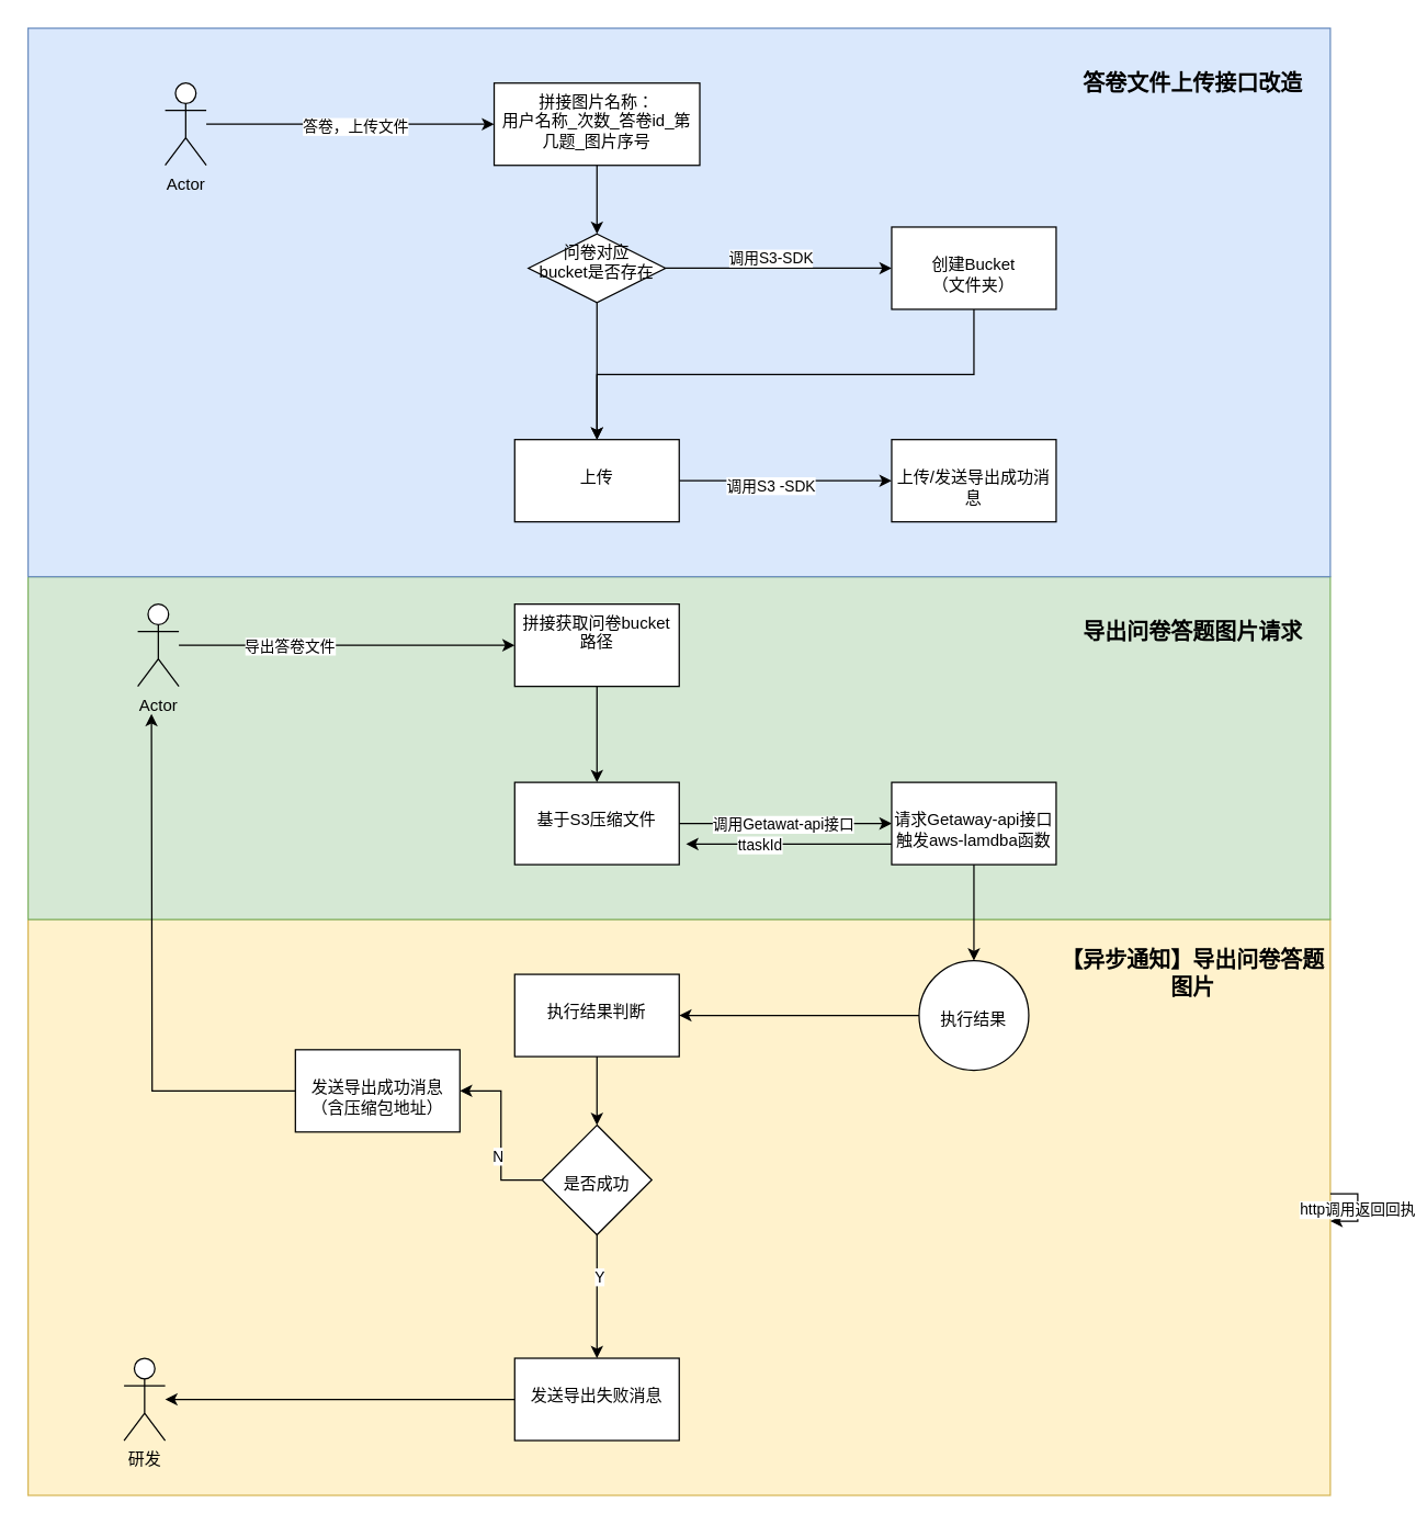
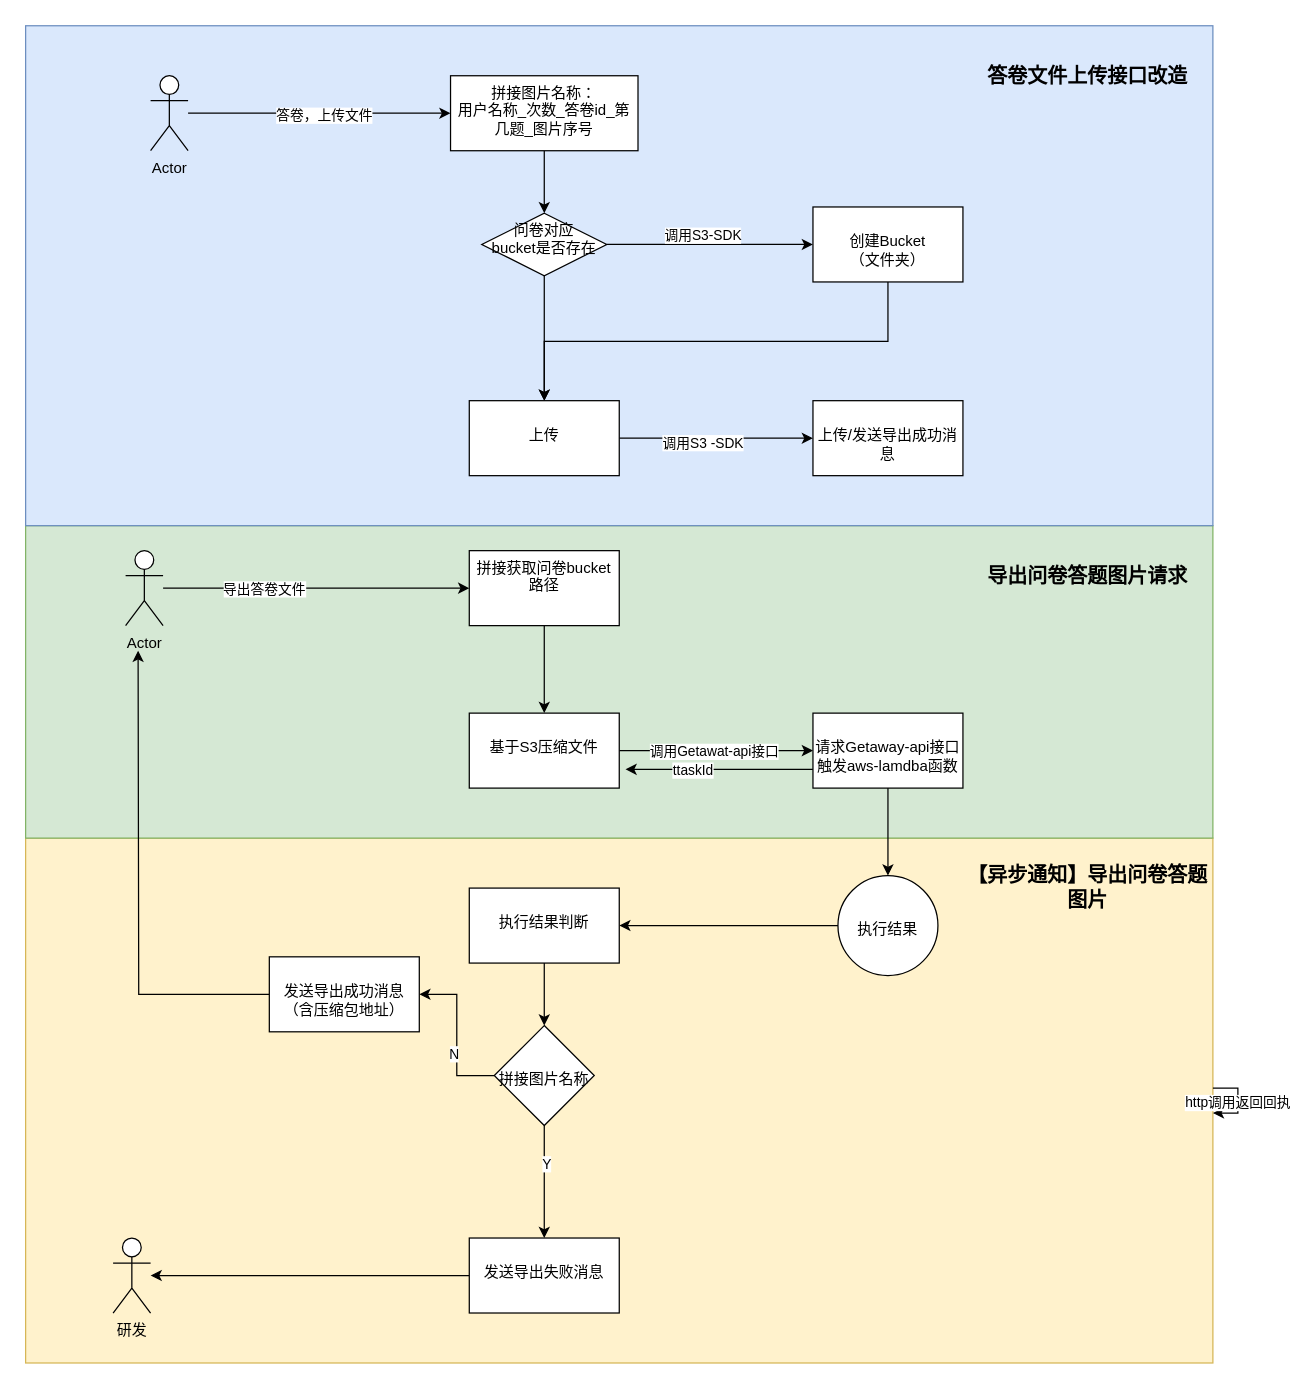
  <mxCell id="0" />
  <mxCell id="1" parent="0" />
  <mxCell id="2" value="" style="rounded=0;whiteSpace=wrap;html=1;fillColor=#fff2cc;strokeColor=#d6b656;" vertex="1" parent="1"><mxGeometry x="20" y="670" width="950" height="420" as="geometry" /></mxCell>
  <mxCell id="3" value="" style="rounded=0;whiteSpace=wrap;html=1;fillColor=#d5e8d4;strokeColor=#82b366;" vertex="1" parent="1"><mxGeometry x="20" y="420" width="950" height="250" as="geometry" /></mxCell>
  <mxCell id="4" value="" style="rounded=0;whiteSpace=wrap;html=1;fillColor=#dae8fc;strokeColor=#6c8ebf;" vertex="1" parent="1"><mxGeometry x="20" y="20" width="950" height="400" as="geometry" /></mxCell>
  <mxCell id="5" value="" style="edgeStyle=orthogonalEdgeStyle;rounded=0;orthogonalLoop=1;jettySize=auto;html=1;" edge="1" parent="1" source="7" target="9"><mxGeometry relative="1" as="geometry" /></mxCell>
  <mxCell id="6" value="答卷，上传文件" style="edgeLabel;html=1;align=center;verticalAlign=middle;resizable=0;points=[];" vertex="1" connectable="0" parent="5"><mxGeometry x="0.03" y="-1" relative="1" as="geometry"><mxPoint as="offset" /></mxGeometry></mxCell>
  <mxCell id="7" value="Actor" style="shape=umlActor;verticalLabelPosition=bottom;verticalAlign=top;html=1;outlineConnect=0;" vertex="1" parent="1"><mxGeometry x="120" y="60" width="30" height="60" as="geometry" /></mxCell>
  <mxCell id="8" value="" style="edgeStyle=orthogonalEdgeStyle;rounded=0;orthogonalLoop=1;jettySize=auto;html=1;" edge="1" parent="1" source="9" target="13"><mxGeometry relative="1" as="geometry" /></mxCell>
  <mxCell id="9" value="拼接图片名称：&lt;br&gt;用户名称_次数_答卷id_第几题_图片序号" style="whiteSpace=wrap;html=1;verticalAlign=top;" vertex="1" parent="1"><mxGeometry x="360" y="60" width="150" height="60" as="geometry" /></mxCell>
  <mxCell id="10" value="" style="edgeStyle=orthogonalEdgeStyle;rounded=0;orthogonalLoop=1;jettySize=auto;html=1;" edge="1" parent="1" source="13" target="15"><mxGeometry relative="1" as="geometry" /></mxCell>
  <mxCell id="11" value="调用S3-SDK" style="edgeLabel;html=1;align=center;verticalAlign=middle;resizable=0;points=[];" vertex="1" connectable="0" parent="10"><mxGeometry x="-0.371" y="8" relative="1" as="geometry"><mxPoint x="24" as="offset" /></mxGeometry></mxCell>
  <mxCell id="12" value="" style="edgeStyle=orthogonalEdgeStyle;rounded=0;orthogonalLoop=1;jettySize=auto;html=1;" edge="1" parent="1" source="13" target="18"><mxGeometry relative="1" as="geometry" /></mxCell>
  <mxCell id="13" value="问卷对应&lt;br&gt;bucket是否存在" style="rhombus;whiteSpace=wrap;html=1;verticalAlign=top;" vertex="1" parent="1"><mxGeometry x="385" y="170" width="100" height="50" as="geometry" /></mxCell>
  <mxCell id="14" style="edgeStyle=orthogonalEdgeStyle;rounded=0;orthogonalLoop=1;jettySize=auto;html=1;exitX=0.5;exitY=1;exitDx=0;exitDy=0;entryX=0.5;entryY=0;entryDx=0;entryDy=0;" edge="1" parent="1" source="15" target="18"><mxGeometry relative="1" as="geometry" /></mxCell>
  <mxCell id="15" value="&lt;br&gt;创建Bucket&lt;br&gt;（文件夹）" style="whiteSpace=wrap;html=1;verticalAlign=top;" vertex="1" parent="1"><mxGeometry x="650" y="165" width="120" height="60" as="geometry" /></mxCell>
  <mxCell id="16" value="" style="edgeStyle=orthogonalEdgeStyle;rounded=0;orthogonalLoop=1;jettySize=auto;html=1;" edge="1" parent="1" source="18" target="27"><mxGeometry relative="1" as="geometry" /></mxCell>
  <mxCell id="17" value="调用S3 -SDK" style="edgeLabel;html=1;align=center;verticalAlign=middle;resizable=0;points=[];" vertex="1" connectable="0" parent="16"><mxGeometry x="-0.148" y="-3" relative="1" as="geometry"><mxPoint as="offset" /></mxGeometry></mxCell>
  <mxCell id="18" value="&lt;br&gt;上传" style="whiteSpace=wrap;html=1;verticalAlign=top;" vertex="1" parent="1"><mxGeometry x="375" y="320" width="120" height="60" as="geometry" /></mxCell>
  <mxCell id="19" value="" style="edgeStyle=orthogonalEdgeStyle;rounded=0;orthogonalLoop=1;jettySize=auto;html=1;" edge="1" parent="1" source="21" target="23"><mxGeometry relative="1" as="geometry" /></mxCell>
  <mxCell id="20" value="导出答卷文件" style="edgeLabel;html=1;align=center;verticalAlign=middle;resizable=0;points=[];" vertex="1" connectable="0" parent="19"><mxGeometry x="-0.543" y="-9" relative="1" as="geometry"><mxPoint x="24" y="-9" as="offset" /></mxGeometry></mxCell>
  <mxCell id="21" value="Actor" style="shape=umlActor;verticalLabelPosition=bottom;verticalAlign=top;html=1;outlineConnect=0;" vertex="1" parent="1"><mxGeometry x="100" y="440" width="30" height="60" as="geometry" /></mxCell>
  <mxCell id="22" value="" style="edgeStyle=orthogonalEdgeStyle;rounded=0;orthogonalLoop=1;jettySize=auto;html=1;" edge="1" parent="1" source="23" target="26"><mxGeometry relative="1" as="geometry" /></mxCell>
  <mxCell id="23" value="拼接获取问卷bucket路径" style="whiteSpace=wrap;html=1;verticalAlign=top;" vertex="1" parent="1"><mxGeometry x="375" y="440" width="120" height="60" as="geometry" /></mxCell>
  <mxCell id="24" value="" style="edgeStyle=orthogonalEdgeStyle;rounded=0;orthogonalLoop=1;jettySize=auto;html=1;" edge="1" parent="1" source="26" target="31"><mxGeometry relative="1" as="geometry" /></mxCell>
  <mxCell id="25" value="调用Getawat-api接口" style="edgeLabel;html=1;align=center;verticalAlign=middle;resizable=0;points=[];" vertex="1" connectable="0" parent="24"><mxGeometry x="-0.419" relative="1" as="geometry"><mxPoint x="30" as="offset" /></mxGeometry></mxCell>
  <mxCell id="26" value="&lt;br&gt;基于S3压缩文件" style="whiteSpace=wrap;html=1;verticalAlign=top;" vertex="1" parent="1"><mxGeometry x="375" y="570" width="120" height="60" as="geometry" /></mxCell>
  <mxCell id="27" value="&lt;br&gt;上传/发送导出成功消息" style="whiteSpace=wrap;html=1;verticalAlign=top;" vertex="1" parent="1"><mxGeometry x="650" y="320" width="120" height="60" as="geometry" /></mxCell>
  <mxCell id="28" style="edgeStyle=orthogonalEdgeStyle;rounded=0;orthogonalLoop=1;jettySize=auto;html=1;exitX=0;exitY=0.75;exitDx=0;exitDy=0;" edge="1" parent="1" source="31"><mxGeometry relative="1" as="geometry"><mxPoint x="500" y="615" as="targetPoint" /></mxGeometry></mxCell>
  <mxCell id="29" value="ttaskId" style="edgeLabel;html=1;align=center;verticalAlign=middle;resizable=0;points=[];" vertex="1" connectable="0" parent="28"><mxGeometry x="0.289" relative="1" as="geometry"><mxPoint as="offset" /></mxGeometry></mxCell>
  <mxCell id="30" value="" style="edgeStyle=orthogonalEdgeStyle;rounded=0;orthogonalLoop=1;jettySize=auto;html=1;" edge="1" parent="1" source="31" target="35"><mxGeometry relative="1" as="geometry" /></mxCell>
  <mxCell id="31" value="&lt;br&gt;请求Getaway-api接口&lt;br style=&quot;border-color: var(--border-color);&quot;&gt;触发aws-lamdba函数" style="whiteSpace=wrap;html=1;verticalAlign=top;" vertex="1" parent="1"><mxGeometry x="650" y="570" width="120" height="60" as="geometry" /></mxCell>
  <mxCell id="32" value="" style="edgeStyle=orthogonalEdgeStyle;rounded=0;orthogonalLoop=1;jettySize=auto;html=1;" edge="1" parent="1" source="2" target="2"><mxGeometry relative="1" as="geometry" /></mxCell>
  <mxCell id="33" value="http调用返回回执" style="edgeLabel;html=1;align=center;verticalAlign=middle;resizable=0;points=[];" vertex="1" connectable="0" parent="32"><mxGeometry x="0.04" y="-1" relative="1" as="geometry"><mxPoint as="offset" /></mxGeometry></mxCell>
  <mxCell id="34" style="edgeStyle=orthogonalEdgeStyle;rounded=0;orthogonalLoop=1;jettySize=auto;html=1;exitX=0;exitY=0.5;exitDx=0;exitDy=0;entryX=1;entryY=0.5;entryDx=0;entryDy=0;" edge="1" parent="1" source="35" target="37"><mxGeometry relative="1" as="geometry" /></mxCell>
  <mxCell id="35" value="&lt;br&gt;&lt;br&gt;执行结果" style="ellipse;whiteSpace=wrap;html=1;verticalAlign=top;" vertex="1" parent="1"><mxGeometry x="670" y="700" width="80" height="80" as="geometry" /></mxCell>
  <mxCell id="36" value="" style="edgeStyle=orthogonalEdgeStyle;rounded=0;orthogonalLoop=1;jettySize=auto;html=1;" edge="1" parent="1" source="37" target="42"><mxGeometry relative="1" as="geometry" /></mxCell>
  <mxCell id="37" value="&lt;br&gt;执行结果判断" style="whiteSpace=wrap;html=1;verticalAlign=top;" vertex="1" parent="1"><mxGeometry x="375" y="710" width="120" height="60" as="geometry" /></mxCell>
  <mxCell id="38" value="" style="edgeStyle=orthogonalEdgeStyle;rounded=0;orthogonalLoop=1;jettySize=auto;html=1;" edge="1" parent="1" source="42" target="44"><mxGeometry relative="1" as="geometry" /></mxCell>
  <mxCell id="39" value="N" style="edgeLabel;html=1;align=center;verticalAlign=middle;resizable=0;points=[];" vertex="1" connectable="0" parent="38"><mxGeometry x="-0.233" y="3" relative="1" as="geometry"><mxPoint as="offset" /></mxGeometry></mxCell>
  <mxCell id="40" value="" style="edgeStyle=orthogonalEdgeStyle;rounded=0;orthogonalLoop=1;jettySize=auto;html=1;" edge="1" parent="1" source="42" target="46"><mxGeometry relative="1" as="geometry" /></mxCell>
  <mxCell id="41" value="Y" style="edgeLabel;html=1;align=center;verticalAlign=middle;resizable=0;points=[];" vertex="1" connectable="0" parent="40"><mxGeometry x="-0.333" y="1" relative="1" as="geometry"><mxPoint as="offset" /></mxGeometry></mxCell>
- <mxCell id="42" value="&lt;br&gt;&lt;br&gt;是否成功" style="rhombus;whiteSpace=wrap;html=1;verticalAlign=top;" vertex="1" parent="1"><mxGeometry x="395" y="820" width="80" height="80" as="geometry" /></mxCell>
+ <mxCell id="42" value="&lt;br&gt;&lt;br&gt;拼接图片名称" style="rhombus;whiteSpace=wrap;html=1;verticalAlign=top;" vertex="1" parent="1"><mxGeometry x="395" y="820" width="80" height="80" as="geometry" /></mxCell>
  <mxCell id="43" style="edgeStyle=orthogonalEdgeStyle;rounded=0;orthogonalLoop=1;jettySize=auto;html=1;exitX=0;exitY=0.5;exitDx=0;exitDy=0;" edge="1" parent="1" source="44"><mxGeometry relative="1" as="geometry"><mxPoint x="110" y="520" as="targetPoint" /></mxGeometry></mxCell>
  <mxCell id="44" value="&lt;br&gt;发送导出成功消息（含压缩包地址）" style="whiteSpace=wrap;html=1;verticalAlign=top;" vertex="1" parent="1"><mxGeometry x="215" y="765" width="120" height="60" as="geometry" /></mxCell>
  <mxCell id="45" style="edgeStyle=orthogonalEdgeStyle;rounded=0;orthogonalLoop=1;jettySize=auto;html=1;exitX=0;exitY=0.5;exitDx=0;exitDy=0;" edge="1" parent="1" source="46"><mxGeometry relative="1" as="geometry"><mxPoint x="120" y="1020" as="targetPoint" /></mxGeometry></mxCell>
  <mxCell id="46" value="&lt;br&gt;发送导出失败消息" style="whiteSpace=wrap;html=1;verticalAlign=top;" vertex="1" parent="1"><mxGeometry x="375" y="990" width="120" height="60" as="geometry" /></mxCell>
  <mxCell id="47" value="研发" style="shape=umlActor;verticalLabelPosition=bottom;verticalAlign=top;html=1;outlineConnect=0;" vertex="1" parent="1"><mxGeometry x="90" y="990" width="30" height="60" as="geometry" /></mxCell>
  <mxCell id="48" value="答卷文件上传接口改造" style="text;html=1;strokeColor=none;fillColor=none;align=center;verticalAlign=middle;whiteSpace=wrap;rounded=0;fontStyle=1;fontSize=16;" vertex="1" parent="1"><mxGeometry x="770" y="20" width="200" height="80" as="geometry" /></mxCell>
  <mxCell id="49" value="导出问卷答题图片请求" style="text;html=1;strokeColor=none;fillColor=none;align=center;verticalAlign=middle;whiteSpace=wrap;rounded=0;fontStyle=1;fontSize=16;" vertex="1" parent="1"><mxGeometry x="770" y="420" width="200" height="80" as="geometry" /></mxCell>
  <mxCell id="50" value="【异步通知】导出问卷答题图片" style="text;html=1;strokeColor=none;fillColor=none;align=center;verticalAlign=middle;whiteSpace=wrap;rounded=0;fontStyle=1;fontSize=16;" vertex="1" parent="1"><mxGeometry x="770" y="670" width="200" height="80" as="geometry" /></mxCell>
